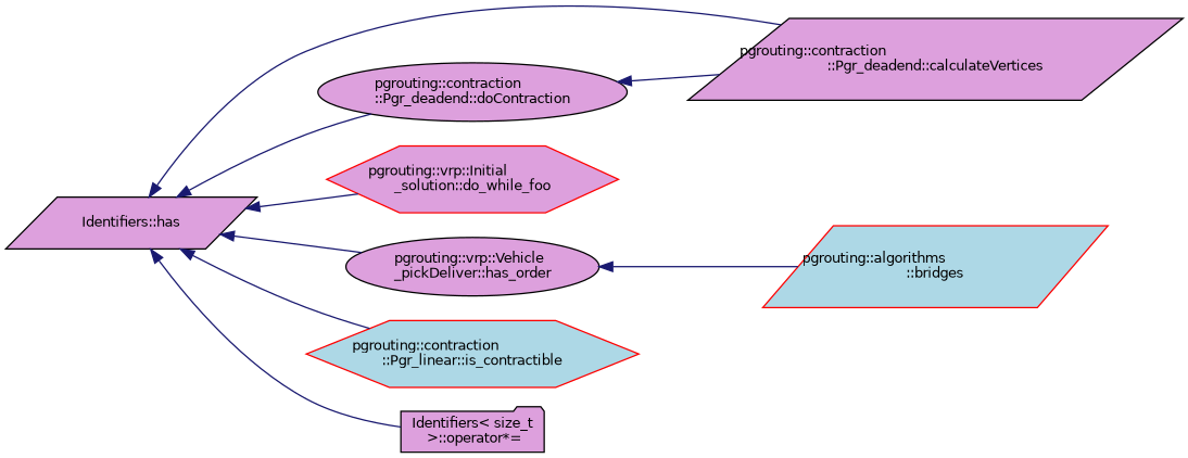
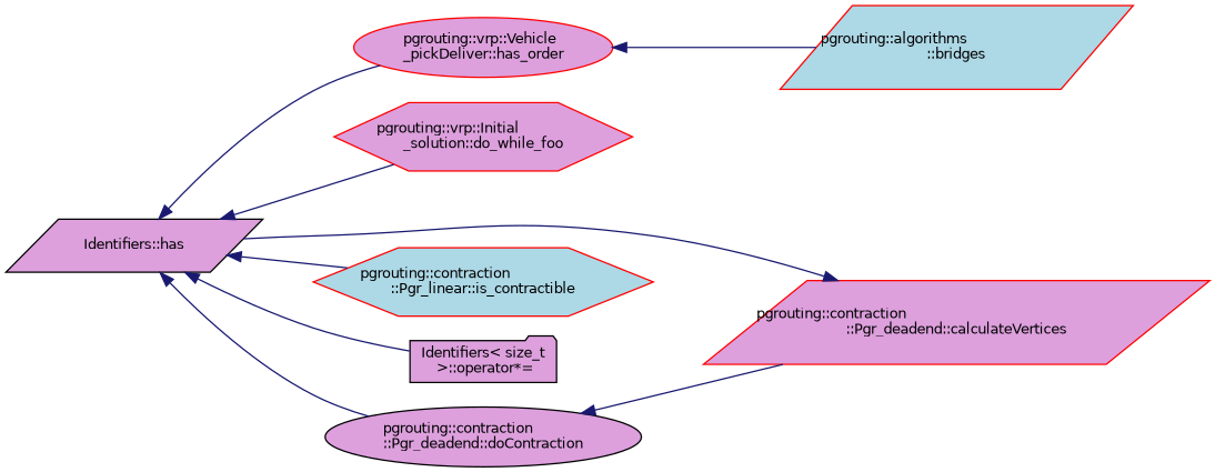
  digraph {
    rankdir=LR
    node [color=red fillcolor=plum fontname=Helvetica fontsize=10 shape=parallelogram style=filled]
    edge [color=midnightblue dir=back fontname=Helvetica fontsize=10 labelfontname=Helvetica labelfontsize=10 style=solid]
    n1 [color=black fontcolor=black height=0.2 label="Identifiers::has" width=0.4]
-   n2 [color=black height=0.2 label="pgrouting::contraction\l::Pgr_deadend::calculateVertices" width=0.4]
+   n2 [height=0.2 label="pgrouting::contraction\l::Pgr_deadend::calculateVertices" width=0.4]
    n3 [color=black height=0.2 label="pgrouting::contraction\l::Pgr_deadend::doContraction" shape=ellipse width=0.4]
    n4 [height=0.2 label="pgrouting::vrp::Initial\l_solution::do_while_foo" shape=hexagon width=0.4]
-   n5 [color=black height=0.2 label="pgrouting::vrp::Vehicle\l_pickDeliver::has_order" shape=ellipse width=0.4]
+   n5 [height=0.2 label="pgrouting::vrp::Vehicle\l_pickDeliver::has_order" shape=ellipse width=0.4]
    n6 [fillcolor=lightblue height=0.2 label="pgrouting::contraction\l::Pgr_linear::is_contractible" shape=hexagon width=0.4]
    n7 [color=black height=0.2 label="Identifiers\< size_t\l \>::operator*=" shape=folder width=0.4]
    n8 [fillcolor=lightblue height=0.2 label="pgrouting::algorithms\l::bridges" width=0.4]
-   n1 -> n2
+   n2 -> n1
    n1 -> n3
    n1 -> n4
    n1 -> n5
    n1 -> n6
    n1 -> n7
    n3 -> n2
    n5 -> n8
  }
